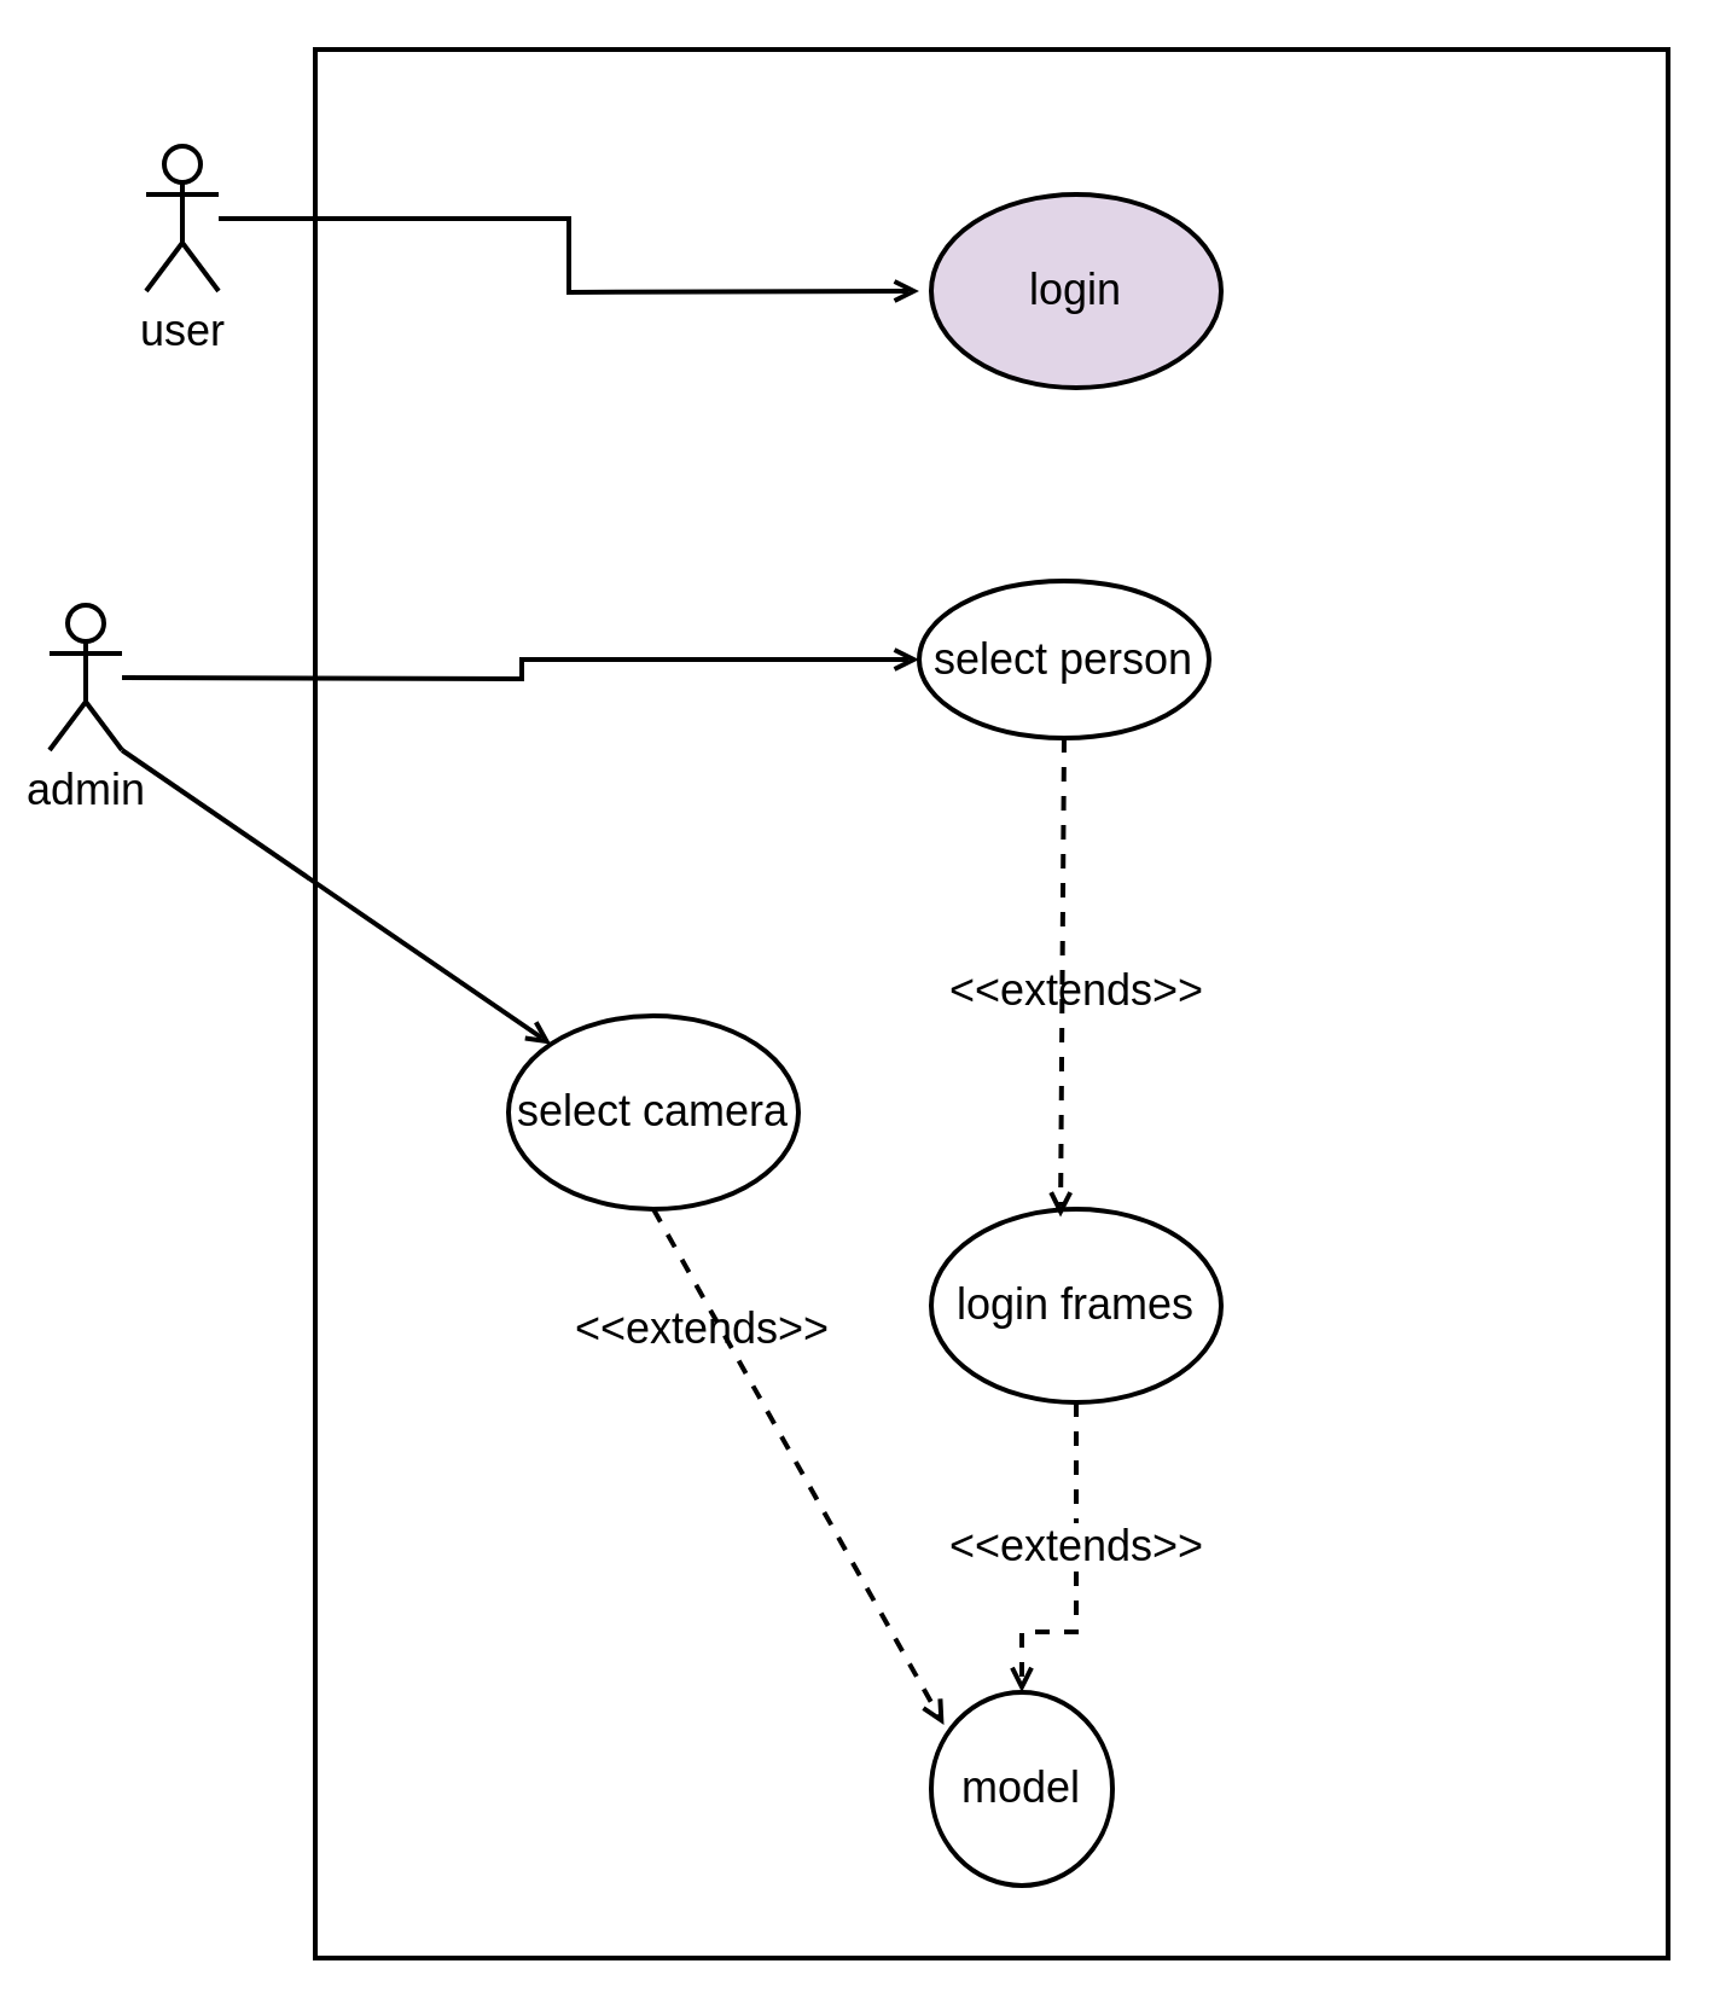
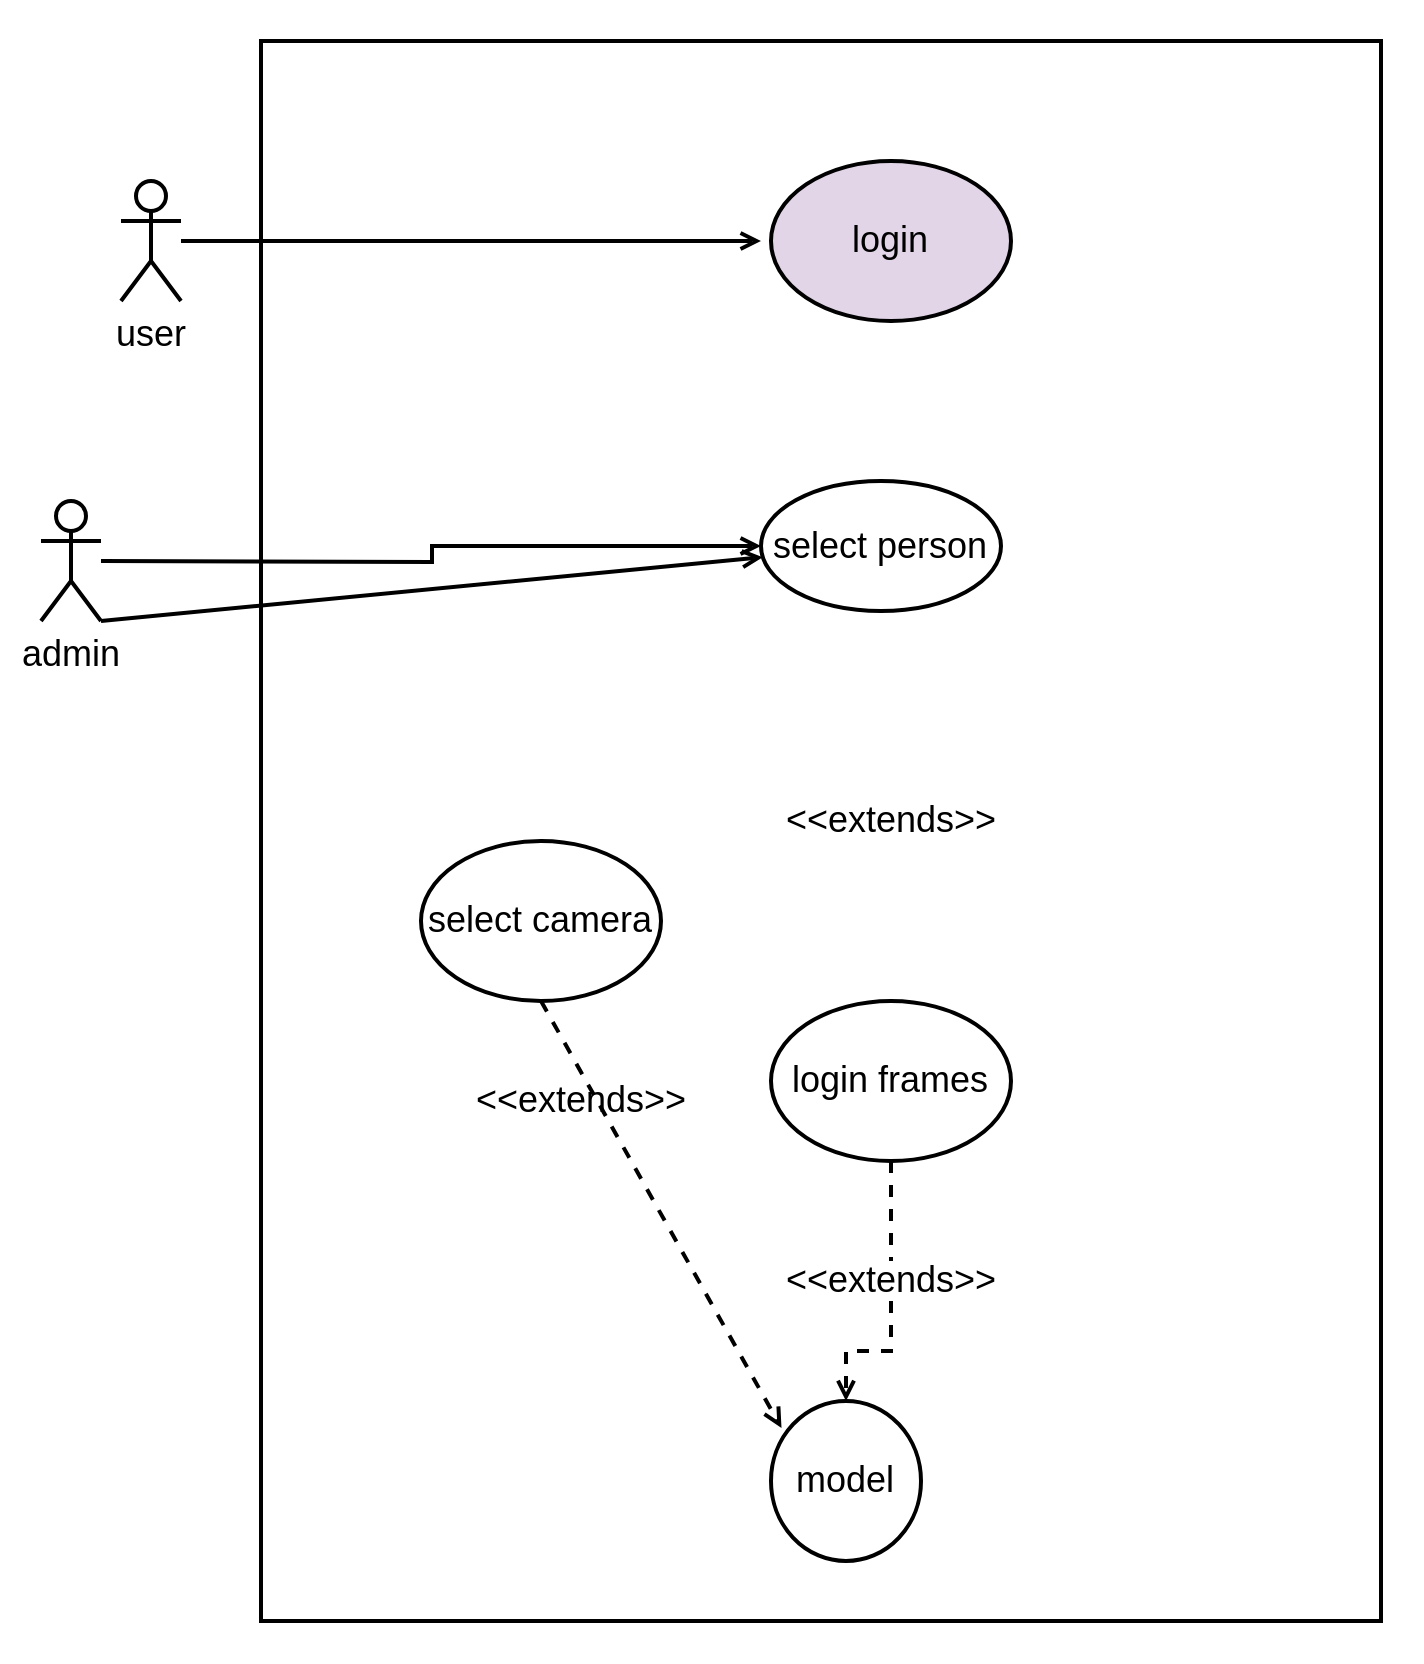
  <mxCell id="0" />
  <mxCell id="1" parent="0" />
  <mxCell id="2" style="edgeStyle=orthogonalEdgeStyle;rounded=0;orthogonalLoop=1;jettySize=auto;html=1;exitX=0.5;exitY=1;exitDx=0;exitDy=0;entryX=0.5;entryY=0;entryDx=0;entryDy=0;dashed=1;endArrow=open;endFill=0;strokeWidth=2;" parent="1" source="5" target="4" edge="1"><mxGeometry relative="1" as="geometry" /></mxCell>
  <mxCell id="3" value="&lt;font style=&quot;font-size: 18px&quot;&gt;login frames&lt;/font&gt;" style="ellipse;whiteSpace=wrap;html=1;strokeWidth=2;" parent="1" vertex="1"><mxGeometry x="385" y="500" width="120" height="80" as="geometry" /></mxCell>
  <mxCell id="4" value="&lt;font style=&quot;font-size: 18px&quot;&gt;model&lt;/font&gt;" style="ellipse;whiteSpace=wrap;html=1;strokeWidth=2;" parent="1" vertex="1"><mxGeometry x="385" y="700" width="75" height="80" as="geometry" /></mxCell>
  <mxCell id="5" value="&lt;font style=&quot;font-size: 18px&quot;&gt;&amp;lt;&amp;lt;extends&amp;gt;&amp;gt;&lt;/font&gt;" style="text;html=1;align=center;verticalAlign=middle;resizable=0;points=[];autosize=1;strokeWidth=2;" parent="1" vertex="1"><mxGeometry x="385" y="630" width="120" height="20" as="geometry" /></mxCell>
  <mxCell id="6" style="edgeStyle=orthogonalEdgeStyle;rounded=0;orthogonalLoop=1;jettySize=auto;html=1;exitX=0.5;exitY=1;exitDx=0;exitDy=0;entryX=0.5;entryY=0;entryDx=0;entryDy=0;dashed=1;endArrow=none;endFill=0;strokeWidth=2;" parent="1" source="3" target="5" edge="1"><mxGeometry relative="1" as="geometry"><mxPoint x="445" y="580" as="sourcePoint" /><mxPoint x="445" y="700" as="targetPoint" /></mxGeometry></mxCell>
  <mxCell id="7" value="" style="edgeStyle=orthogonalEdgeStyle;rounded=0;orthogonalLoop=1;jettySize=auto;html=1;endArrow=open;endFill=0;strokeWidth=2;" parent="1" source="8" edge="1"><mxGeometry relative="1" as="geometry"><mxPoint x="380" y="120" as="targetPoint" /></mxGeometry></mxCell>
- <mxCell id="8" value="&lt;font style=&quot;font-size: 18px&quot;&gt;user&lt;/font&gt;" style="shape=umlActor;verticalLabelPosition=bottom;verticalAlign=top;html=1;outlineConnect=0;strokeWidth=2;" parent="1" vertex="1"><mxGeometry x="60" y="60" width="30" height="60" as="geometry" /></mxCell>
+ <mxCell id="8" value="&lt;font style=&quot;font-size: 18px&quot;&gt;user&lt;/font&gt;" style="shape=umlActor;verticalLabelPosition=bottom;verticalAlign=top;html=1;outlineConnect=0;strokeWidth=2;" parent="1" vertex="1"><mxGeometry x="60" y="90" width="30" height="60" as="geometry" /></mxCell>
  <mxCell id="9" style="edgeStyle=none;rounded=0;orthogonalLoop=1;jettySize=auto;html=1;exitX=0.5;exitY=1;exitDx=0;exitDy=0;entryX=0.07;entryY=0.169;entryDx=0;entryDy=0;entryPerimeter=0;dashed=1;endArrow=open;endFill=0;strokeWidth=2;" parent="1" source="10" target="4" edge="1"><mxGeometry relative="1" as="geometry" /></mxCell>
  <mxCell id="10" value="&lt;font style=&quot;font-size: 18px&quot;&gt;select camera&lt;/font&gt;" style="ellipse;whiteSpace=wrap;html=1;strokeWidth=2;" parent="1" vertex="1"><mxGeometry x="210" y="420" width="120" height="80" as="geometry" /></mxCell>
  <mxCell id="11" value="&lt;font style=&quot;font-size: 18px&quot;&gt;login&lt;/font&gt;" style="ellipse;whiteSpace=wrap;html=1;strokeWidth=2;fillColor=#e1d5e7;" parent="1" vertex="1"><mxGeometry x="385" y="80" width="120" height="80" as="geometry" /></mxCell>
- <mxCell id="12" style="edgeStyle=none;rounded=0;orthogonalLoop=1;jettySize=auto;html=1;exitX=0.5;exitY=1;exitDx=0;exitDy=0;entryX=0.446;entryY=0.041;entryDx=0;entryDy=0;entryPerimeter=0;endArrow=open;endFill=0;dashed=1;strokeWidth=2;" parent="1" source="13" target="3" edge="1"><mxGeometry relative="1" as="geometry" /></mxCell>
  <mxCell id="13" value="&lt;font style=&quot;font-size: 18px&quot;&gt;select person&lt;/font&gt;" style="ellipse;whiteSpace=wrap;html=1;strokeWidth=2;" parent="1" vertex="1"><mxGeometry x="380" y="240" width="120" height="65" as="geometry" /></mxCell>
  <mxCell id="14" value="&lt;font style=&quot;font-size: 18px&quot;&gt;&amp;lt;&amp;lt;extends&amp;gt;&amp;gt;&lt;/font&gt;" style="text;html=1;align=center;verticalAlign=middle;resizable=0;points=[];autosize=1;strokeWidth=2;" parent="1" vertex="1"><mxGeometry x="385" y="400" width="120" height="20" as="geometry" /></mxCell>
  <mxCell id="15" value="&lt;font style=&quot;font-size: 18px&quot;&gt;&amp;lt;&amp;lt;extends&amp;gt;&amp;gt;&lt;/font&gt;" style="text;html=1;align=center;verticalAlign=middle;resizable=0;points=[];autosize=1;strokeWidth=2;" parent="1" vertex="1"><mxGeometry x="230" y="540" width="120" height="20" as="geometry" /></mxCell>
- <mxCell id="16" style="rounded=0;orthogonalLoop=1;jettySize=auto;html=1;exitX=1;exitY=1;exitDx=0;exitDy=0;exitPerimeter=0;entryX=0;entryY=0;entryDx=0;entryDy=0;endArrow=open;endFill=0;strokeWidth=2;" parent="1" source="17" target="10" edge="1"><mxGeometry relative="1" as="geometry" /></mxCell>
+ <mxCell id="16" style="rounded=0;orthogonalLoop=1;jettySize=auto;html=1;exitX=1;exitY=1;exitDx=0;exitDy=0;exitPerimeter=0;endArrow=open;endFill=0;strokeWidth=2;" parent="1" source="17" target="13" edge="1"><mxGeometry relative="1" as="geometry" /></mxCell>
  <mxCell id="17" value="&lt;span style=&quot;font-size: 18px&quot;&gt;admin&lt;/span&gt;" style="shape=umlActor;verticalLabelPosition=bottom;verticalAlign=top;html=1;outlineConnect=0;strokeWidth=2;" parent="1" vertex="1"><mxGeometry x="20" y="250" width="30" height="60" as="geometry" /></mxCell>
  <mxCell id="18" value="" style="edgeStyle=orthogonalEdgeStyle;rounded=0;orthogonalLoop=1;jettySize=auto;html=1;endArrow=open;endFill=0;entryX=0;entryY=0.5;entryDx=0;entryDy=0;strokeWidth=2;" parent="1" target="13" edge="1"><mxGeometry relative="1" as="geometry"><mxPoint x="50" as="sourcePoint" y="280" /><mxPoint x="340" as="targetPoint" y="280" /></mxGeometry></mxCell>
  <mxCell id="19" value="" style="rounded=0;whiteSpace=wrap;html=1;fillColor=none;strokeWidth=2;" parent="1" vertex="1"><mxGeometry x="130" y="20" width="560" height="790" as="geometry" /></mxCell>
